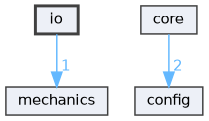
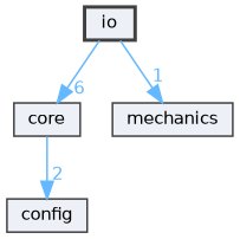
  digraph {
    compound=true
    node [color=grey25 fillcolor="#edf0f7" fontname=Helvetica fontsize=10 shape=box style=filled]
    edge [color=steelblue1 fontcolor=steelblue1 fontname=Helvetica fontsize=10 labeldistance=1.5 labelfontname=Helvetica labelfontsize=10]
    n1 [height=0.2 label=io style="filled,bold" width=0.4]
    n2 [height=0.2 label=core width=0.4]
    n3 [height=0.2 label=mechanics width=0.4]
    n4 [height=0.2 label=config width=0.4]
+   n1 -> n2 [headlabel=6]
    n1 -> n3 [headlabel=1]
    n2 -> n4 [headlabel=2]
  }
